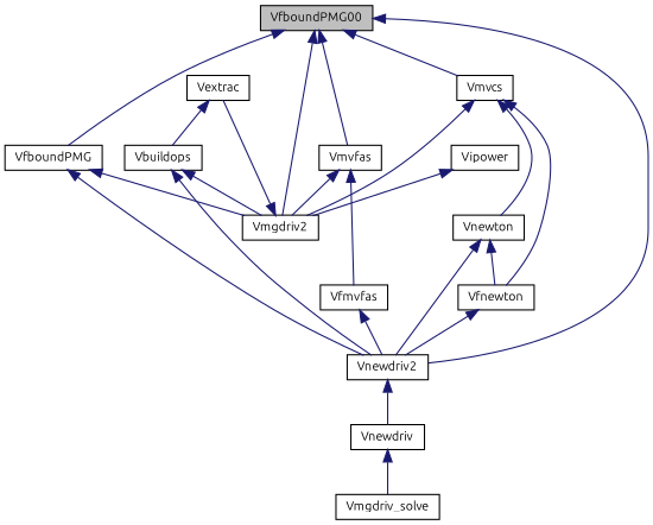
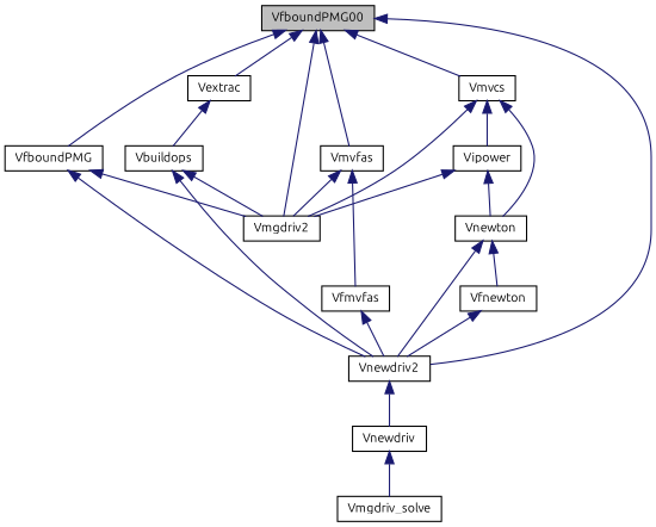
  digraph {
    fontname=Ubuntu
    rankdir=TB
    node [color=black fillcolor=white fontname=Ubuntu fontsize=10 shape=record style=filled]
    edge [color=midnightblue dir=back fontname=Ubuntu fontsize=10 labelfontname=FreeSans labelfontsize=10 style=solid]
    n1 [fillcolor=grey75 fontcolor=black height=0.2 label=VfboundPMG00 width=0.4]
    n2 [height=0.2 label=Vextrac width=0.4]
    n3 [height=0.2 label=Vmgdriv2 width=0.4]
    n4 [height=0.2 label=Vnewdriv2 width=0.4]
    n5 [height=0.2 label=Vmvcs width=0.4]
    n6 [height=0.2 label=VfboundPMG width=0.4]
    n7 [height=0.2 label=Vmvfas width=0.4]
    n8 [height=0.2 label=Vbuildops width=0.4]
    n9 [height=0.2 label=Vnewdriv width=0.4]
    n10 [height=0.2 label=Vnewton width=0.4]
    n11 [height=0.2 label=Vipower width=0.4]
    n12 [height=0.2 label=Vfmvfas width=0.4]
    n13 [height=0.2 label=Vmgdriv_solve width=0.4]
    n14 [height=0.2 label=Vfnewton width=0.4]
-   n3 -> n2
+   n1 -> n2
    n1 -> n3
    n1 -> n4
    n1 -> n5
    n1 -> n6
    n1 -> n7
    n2 -> n8
    n4 -> n9
    n5 -> n3
    n5 -> n10
-   n5 -> n14
+   n5 -> n11
    n6 -> n3
    n6 -> n4
    n7 -> n3
    n7 -> n12
    n8 -> n3
    n8 -> n4
    n9 -> n13
    n10 -> n4
    n10 -> n14
    n11 -> n3
+   n11 -> n10
    n12 -> n4
    n14 -> n4
  }
